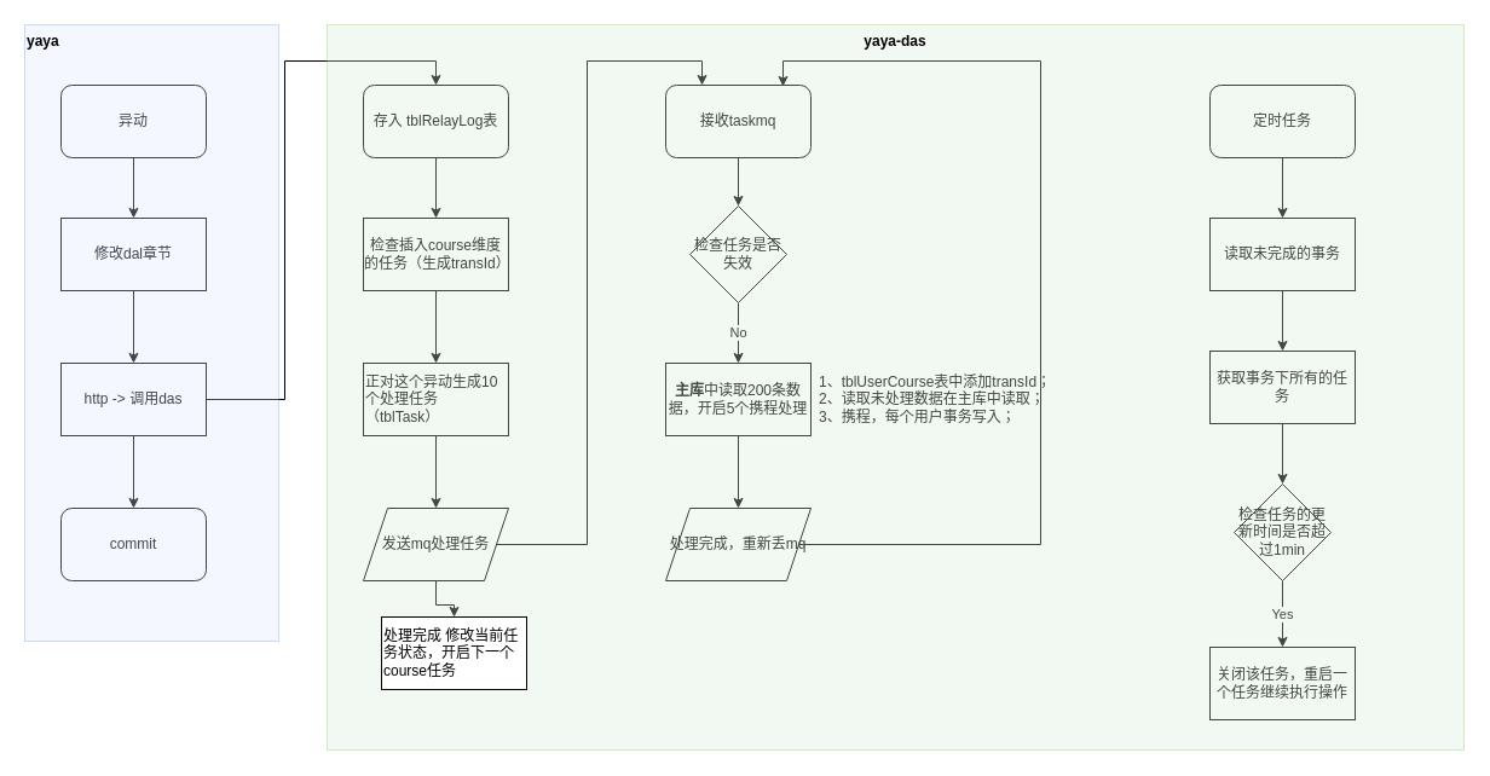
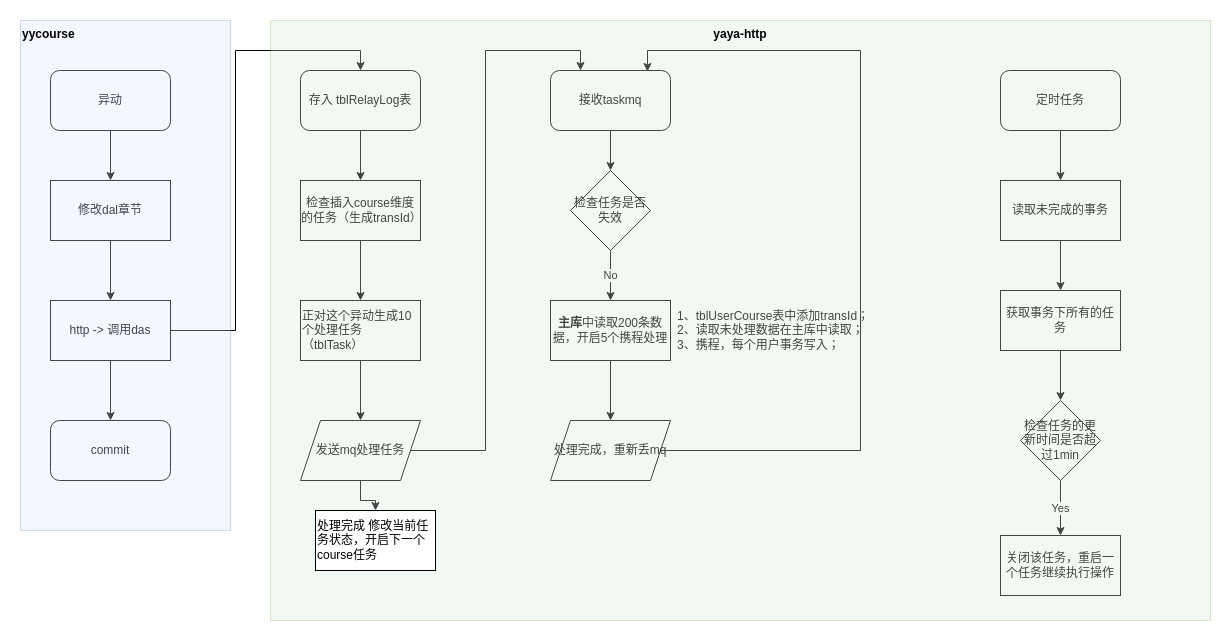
  <mxCell id="0" />
  <mxCell id="1" parent="0" />
  <mxCell id="2" style="edgeStyle=orthogonalEdgeStyle;rounded=0;orthogonalLoop=1;jettySize=auto;html=1;entryX=0.5;entryY=0;entryDx=0;entryDy=0;" parent="1" source="3" target="5" edge="1"><mxGeometry relative="1" as="geometry" /></mxCell>
  <mxCell id="3" value="异动" style="rounded=1;whiteSpace=wrap;html=1;" parent="1" vertex="1"><mxGeometry x="50" y="70" width="120" height="60" as="geometry" /></mxCell>
  <mxCell id="4" style="edgeStyle=orthogonalEdgeStyle;rounded=0;orthogonalLoop=1;jettySize=auto;html=1;entryX=0.5;entryY=0;entryDx=0;entryDy=0;" parent="1" source="5" target="8" edge="1"><mxGeometry relative="1" as="geometry" /></mxCell>
  <mxCell id="5" value="修改dal章节" style="rounded=0;whiteSpace=wrap;html=1;" parent="1" vertex="1"><mxGeometry x="50" y="180" width="120" height="60" as="geometry" /></mxCell>
  <mxCell id="6" style="edgeStyle=orthogonalEdgeStyle;rounded=0;orthogonalLoop=1;jettySize=auto;html=1;entryX=0.5;entryY=0;entryDx=0;entryDy=0;" parent="1" source="8" target="9" edge="1"><mxGeometry relative="1" as="geometry" /></mxCell>
  <mxCell id="7" style="edgeStyle=orthogonalEdgeStyle;rounded=0;orthogonalLoop=1;jettySize=auto;html=1;entryX=0.5;entryY=0;entryDx=0;entryDy=0;" parent="1" source="8" target="11" edge="1"><mxGeometry relative="1" as="geometry" /></mxCell>
  <mxCell id="8" value="http -&amp;gt; 调用das" style="rounded=0;whiteSpace=wrap;html=1;" parent="1" vertex="1"><mxGeometry x="50" y="300" width="120" height="60" as="geometry" /></mxCell>
  <mxCell id="9" value="commit" style="rounded=1;whiteSpace=wrap;html=1;" parent="1" vertex="1"><mxGeometry x="50" y="420" width="120" height="60" as="geometry" /></mxCell>
  <mxCell id="10" style="edgeStyle=orthogonalEdgeStyle;rounded=0;orthogonalLoop=1;jettySize=auto;html=1;entryX=0.5;entryY=0;entryDx=0;entryDy=0;" parent="1" source="11" target="20" edge="1"><mxGeometry relative="1" as="geometry" /></mxCell>
  <mxCell id="11" value="存入 tblRelayLog表" style="rounded=1;whiteSpace=wrap;html=1;" parent="1" vertex="1"><mxGeometry x="300" y="70" width="120" height="60" as="geometry" /></mxCell>
  <mxCell id="12" style="edgeStyle=orthogonalEdgeStyle;rounded=0;orthogonalLoop=1;jettySize=auto;html=1;entryX=0.5;entryY=0;entryDx=0;entryDy=0;" parent="1" source="13" target="16" edge="1"><mxGeometry relative="1" as="geometry" /></mxCell>
  <mxCell id="13" value="&lt;span&gt;正对这个异动生成10个处理任务（&lt;/span&gt;&lt;span&gt;tblTask）&lt;/span&gt;" style="rounded=0;whiteSpace=wrap;html=1;align=left;" parent="1" vertex="1"><mxGeometry x="300" y="300" width="120" height="60" as="geometry" /></mxCell>
  <mxCell id="14" style="edgeStyle=orthogonalEdgeStyle;rounded=0;orthogonalLoop=1;jettySize=auto;html=1;entryX=0.25;entryY=0;entryDx=0;entryDy=0;" parent="1" source="16" target="18" edge="1"><mxGeometry relative="1" as="geometry"><Array as="points"><mxPoint x="485" y="450" /><mxPoint x="485" y="50" /><mxPoint x="580" y="50" /></Array></mxGeometry></mxCell>
  <mxCell id="15" style="edgeStyle=orthogonalEdgeStyle;rounded=0;orthogonalLoop=1;jettySize=auto;html=1;entryX=0.5;entryY=0;entryDx=0;entryDy=0;" edge="1" parent="1" source="16" target="39"><mxGeometry relative="1" as="geometry" /></mxCell>
  <mxCell id="16" value="发送mq处理任务" style="shape=parallelogram;perimeter=parallelogramPerimeter;whiteSpace=wrap;html=1;fixedSize=1;" parent="1" vertex="1"><mxGeometry x="300" y="420" width="120" height="60" as="geometry" /></mxCell>
  <mxCell id="17" style="edgeStyle=orthogonalEdgeStyle;rounded=0;orthogonalLoop=1;jettySize=auto;html=1;entryX=0.5;entryY=0;entryDx=0;entryDy=0;" parent="1" source="18" target="22" edge="1"><mxGeometry relative="1" as="geometry" /></mxCell>
  <mxCell id="18" value="接收taskmq" style="rounded=1;whiteSpace=wrap;html=1;" parent="1" vertex="1"><mxGeometry x="550" y="70" width="120" height="60" as="geometry" /></mxCell>
  <mxCell id="19" style="edgeStyle=orthogonalEdgeStyle;rounded=0;orthogonalLoop=1;jettySize=auto;html=1;" parent="1" source="20" target="13" edge="1"><mxGeometry relative="1" as="geometry" /></mxCell>
  <mxCell id="20" value="检查插入course维度的任务（生成transId）" style="rounded=0;whiteSpace=wrap;html=1;" parent="1" vertex="1"><mxGeometry x="300" y="180" width="120" height="60" as="geometry" /></mxCell>
  <mxCell id="21" value="No" style="edgeStyle=orthogonalEdgeStyle;rounded=0;orthogonalLoop=1;jettySize=auto;html=1;entryX=0.5;entryY=0;entryDx=0;entryDy=0;" parent="1" source="22" target="24" edge="1"><mxGeometry relative="1" as="geometry" /></mxCell>
  <mxCell id="22" value="&lt;span&gt;检查任务是否失效&lt;/span&gt;" style="rhombus;whiteSpace=wrap;html=1;" parent="1" vertex="1"><mxGeometry x="570" y="170" width="80" height="80" as="geometry" /></mxCell>
  <mxCell id="23" style="edgeStyle=orthogonalEdgeStyle;rounded=0;orthogonalLoop=1;jettySize=auto;html=1;" parent="1" source="24" target="27" edge="1"><mxGeometry relative="1" as="geometry" /></mxCell>
  <mxCell id="24" value="&lt;b&gt;主库&lt;/b&gt;中读取200条数据，开启5个携程处理" style="rounded=0;whiteSpace=wrap;html=1;" parent="1" vertex="1"><mxGeometry x="550" y="300" width="120" height="60" as="geometry" /></mxCell>
  <mxCell id="25" value="1、tblUserCourse表中添加transId；&lt;br&gt;2、读取未处理数据在主库中读取；&lt;br&gt;3、携程，每个用户事务写入；" style="text;html=1;align=left;verticalAlign=middle;resizable=0;points=[];autosize=1;strokeColor=none;" parent="1" vertex="1"><mxGeometry x="675" y="305" width="210" height="50" as="geometry" /></mxCell>
  <mxCell id="26" style="edgeStyle=orthogonalEdgeStyle;rounded=0;orthogonalLoop=1;jettySize=auto;html=1;entryX=0.808;entryY=0.017;entryDx=0;entryDy=0;entryPerimeter=0;" parent="1" source="27" target="18" edge="1"><mxGeometry relative="1" as="geometry"><Array as="points"><mxPoint x="860" y="450" /><mxPoint x="860" y="50" /><mxPoint x="647" y="50" /></Array></mxGeometry></mxCell>
  <mxCell id="27" value="处理完成，重新丢mq" style="shape=parallelogram;perimeter=parallelogramPerimeter;whiteSpace=wrap;html=1;fixedSize=1;align=center;" parent="1" vertex="1"><mxGeometry x="550" y="420" width="120" height="60" as="geometry" /></mxCell>
  <mxCell id="28" style="edgeStyle=orthogonalEdgeStyle;rounded=0;orthogonalLoop=1;jettySize=auto;html=1;entryX=0.5;entryY=0;entryDx=0;entryDy=0;" parent="1" source="29" target="31" edge="1"><mxGeometry relative="1" as="geometry" /></mxCell>
  <mxCell id="29" value="定时任务" style="rounded=1;whiteSpace=wrap;html=1;align=center;" parent="1" vertex="1"><mxGeometry x="1000" y="70" width="120" height="60" as="geometry" /></mxCell>
  <mxCell id="30" style="edgeStyle=orthogonalEdgeStyle;rounded=0;orthogonalLoop=1;jettySize=auto;html=1;entryX=0.5;entryY=0;entryDx=0;entryDy=0;" parent="1" source="31" target="33" edge="1"><mxGeometry relative="1" as="geometry" /></mxCell>
  <mxCell id="31" value="读取未完成的事务" style="rounded=0;whiteSpace=wrap;html=1;align=center;" parent="1" vertex="1"><mxGeometry x="1000" y="180" width="120" height="60" as="geometry" /></mxCell>
  <mxCell id="32" style="edgeStyle=orthogonalEdgeStyle;rounded=0;orthogonalLoop=1;jettySize=auto;html=1;entryX=0.5;entryY=0;entryDx=0;entryDy=0;" parent="1" source="33" target="35" edge="1"><mxGeometry relative="1" as="geometry"><mxPoint x="1060" y="410" as="targetPoint" /></mxGeometry></mxCell>
  <mxCell id="33" value="获取事务下所有的任务" style="rounded=0;whiteSpace=wrap;html=1;align=center;" parent="1" vertex="1"><mxGeometry x="1000" y="290" width="120" height="60" as="geometry" /></mxCell>
  <mxCell id="34" value="Yes" style="edgeStyle=orthogonalEdgeStyle;rounded=0;orthogonalLoop=1;jettySize=auto;html=1;entryX=0.5;entryY=0;entryDx=0;entryDy=0;" parent="1" source="35" target="36" edge="1"><mxGeometry relative="1" as="geometry" /></mxCell>
  <mxCell id="35" value="&lt;span&gt;检查任务的更新时间是否超过1min&lt;/span&gt;" style="rhombus;whiteSpace=wrap;html=1;align=center;" parent="1" vertex="1"><mxGeometry x="1020" y="400" width="80" height="80" as="geometry" /></mxCell>
  <mxCell id="36" value="关闭该任务，重启一个任务继续执行操作" style="rounded=0;whiteSpace=wrap;html=1;align=center;" parent="1" vertex="1"><mxGeometry x="1000" y="535" width="120" height="60" as="geometry" /></mxCell>
- <mxCell id="37" value="&lt;b&gt;yaya&lt;/b&gt;" style="rounded=0;whiteSpace=wrap;html=1;align=left;opacity=30;fillColor=#dae8fc;strokeColor=#6c8ebf;verticalAlign=top;" parent="1" vertex="1"><mxGeometry x="20" y="20" width="210" height="510" as="geometry" /></mxCell>
- <mxCell id="38" value="yaya-das" style="rounded=0;whiteSpace=wrap;html=1;align=center;opacity=30;fillColor=#d5e8d4;strokeColor=#82b366;verticalAlign=top;fontStyle=1" parent="1" vertex="1"><mxGeometry x="270" y="20" width="940" height="600" as="geometry" /></mxCell>
+ <mxCell id="37" value="&lt;b&gt;yycourse&lt;/b&gt;" style="rounded=0;whiteSpace=wrap;html=1;align=left;opacity=30;fillColor=#dae8fc;strokeColor=#6c8ebf;verticalAlign=top;" parent="1" vertex="1"><mxGeometry x="20" y="20" width="210" height="510" as="geometry" /></mxCell>
+ <mxCell id="38" value="yaya-http" style="rounded=0;whiteSpace=wrap;html=1;align=center;opacity=30;fillColor=#d5e8d4;strokeColor=#82b366;verticalAlign=top;fontStyle=1" parent="1" vertex="1"><mxGeometry x="270" y="20" width="940" height="600" as="geometry" /></mxCell>
  <mxCell id="39" value="处理完成 修改当前任务状态，开启下一个course任务" style="rounded=0;whiteSpace=wrap;html=1;align=left;" vertex="1" parent="1"><mxGeometry x="315" y="510" width="120" height="60" as="geometry" /></mxCell>
